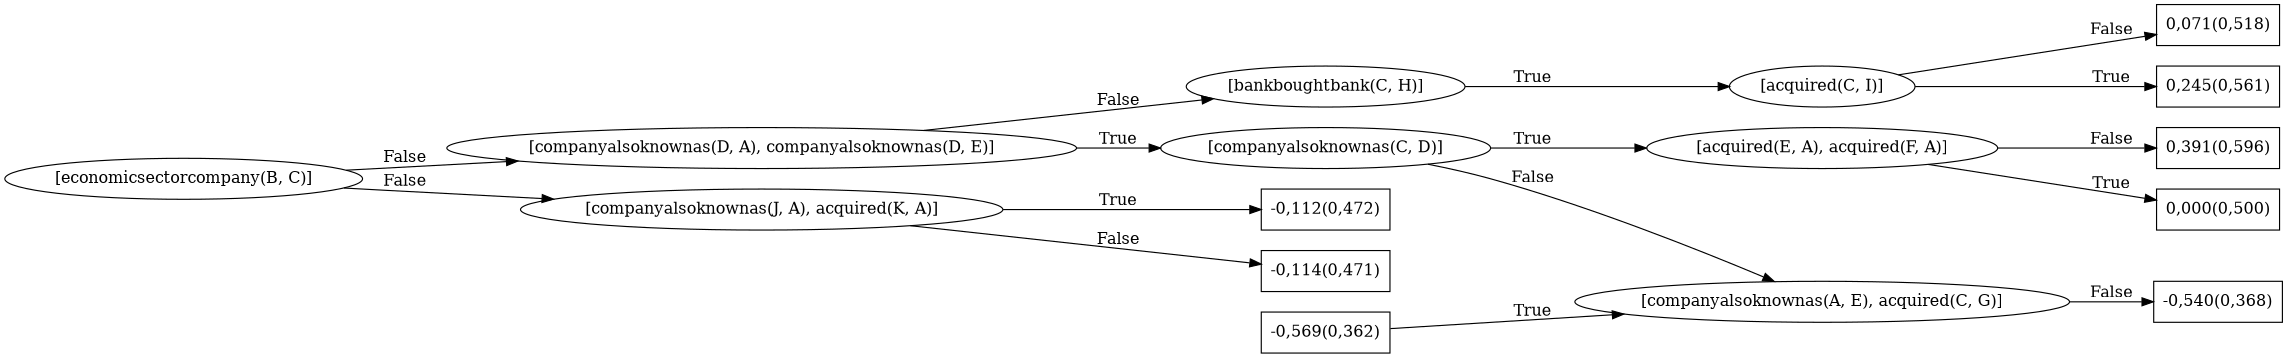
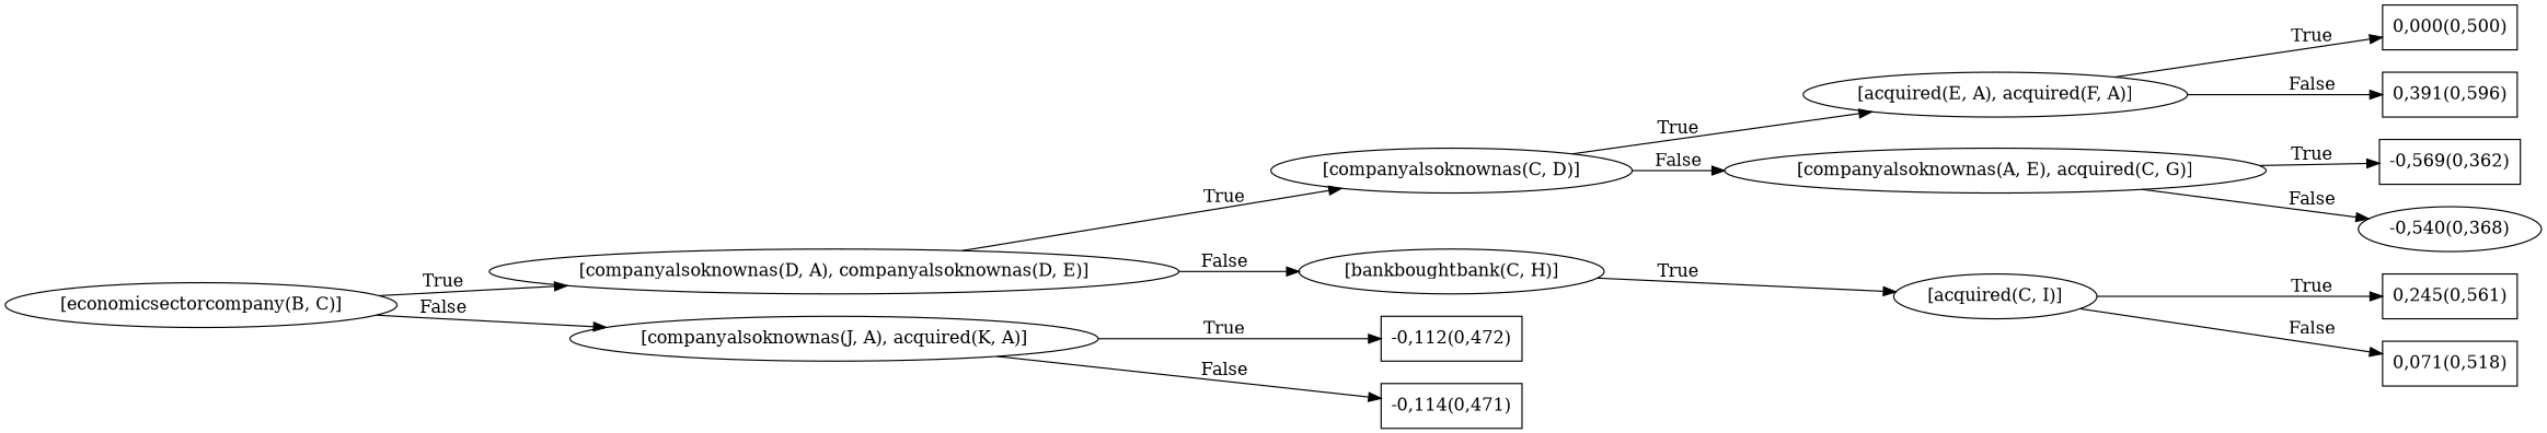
  digraph {
    rankdir=LR
    n1 [label="[economicsectorcompany(B, C)]"]
    n2 [label="[companyalsoknownas(D, A), companyalsoknownas(D, E)]"]
    n3 [label="[companyalsoknownas(J, A), acquired(K, A)]"]
    n4 [label="[companyalsoknownas(C, D)]"]
    n5 [label="[bankboughtbank(C, H)]"]
    n6 [label="-0,112(0,472)" shape=box]
    n7 [label="-0,114(0,471)" shape=box]
    n8 [label="[acquired(E, A), acquired(F, A)]"]
    n9 [label="[companyalsoknownas(A, E), acquired(C, G)]"]
    n10 [label="[acquired(C, I)]"]
    n11 [label="0,000(0,500)" shape=box]
    n12 [label="0,391(0,596)" shape=box]
    n13 [label="-0,569(0,362)" shape=box]
-   n14 [label="-0,540(0,368)" shape=box]
+   n14 [label="-0,540(0,368)" shape=ellipse]
    n15 [label="0,245(0,561)" shape=box]
    n16 [label="0,071(0,518)" shape=box]
-   n1 -> n2 [label=False]
+   n1 -> n2 [label=True]
    n1 -> n3 [label=False]
    n2 -> n4 [label=True]
    n2 -> n5 [label=False]
    n3 -> n6 [label=True]
    n3 -> n7 [label=False]
    n4 -> n8 [label=True]
    n4 -> n9 [label=False]
    n5 -> n10 [label=True]
    n8 -> n11 [label=True]
    n8 -> n12 [label=False]
-   n13 -> n9 [label=True]
+   n9 -> n13 [label=True]
    n9 -> n14 [label=False]
    n10 -> n15 [label=True]
    n10 -> n16 [label=False]
  }
